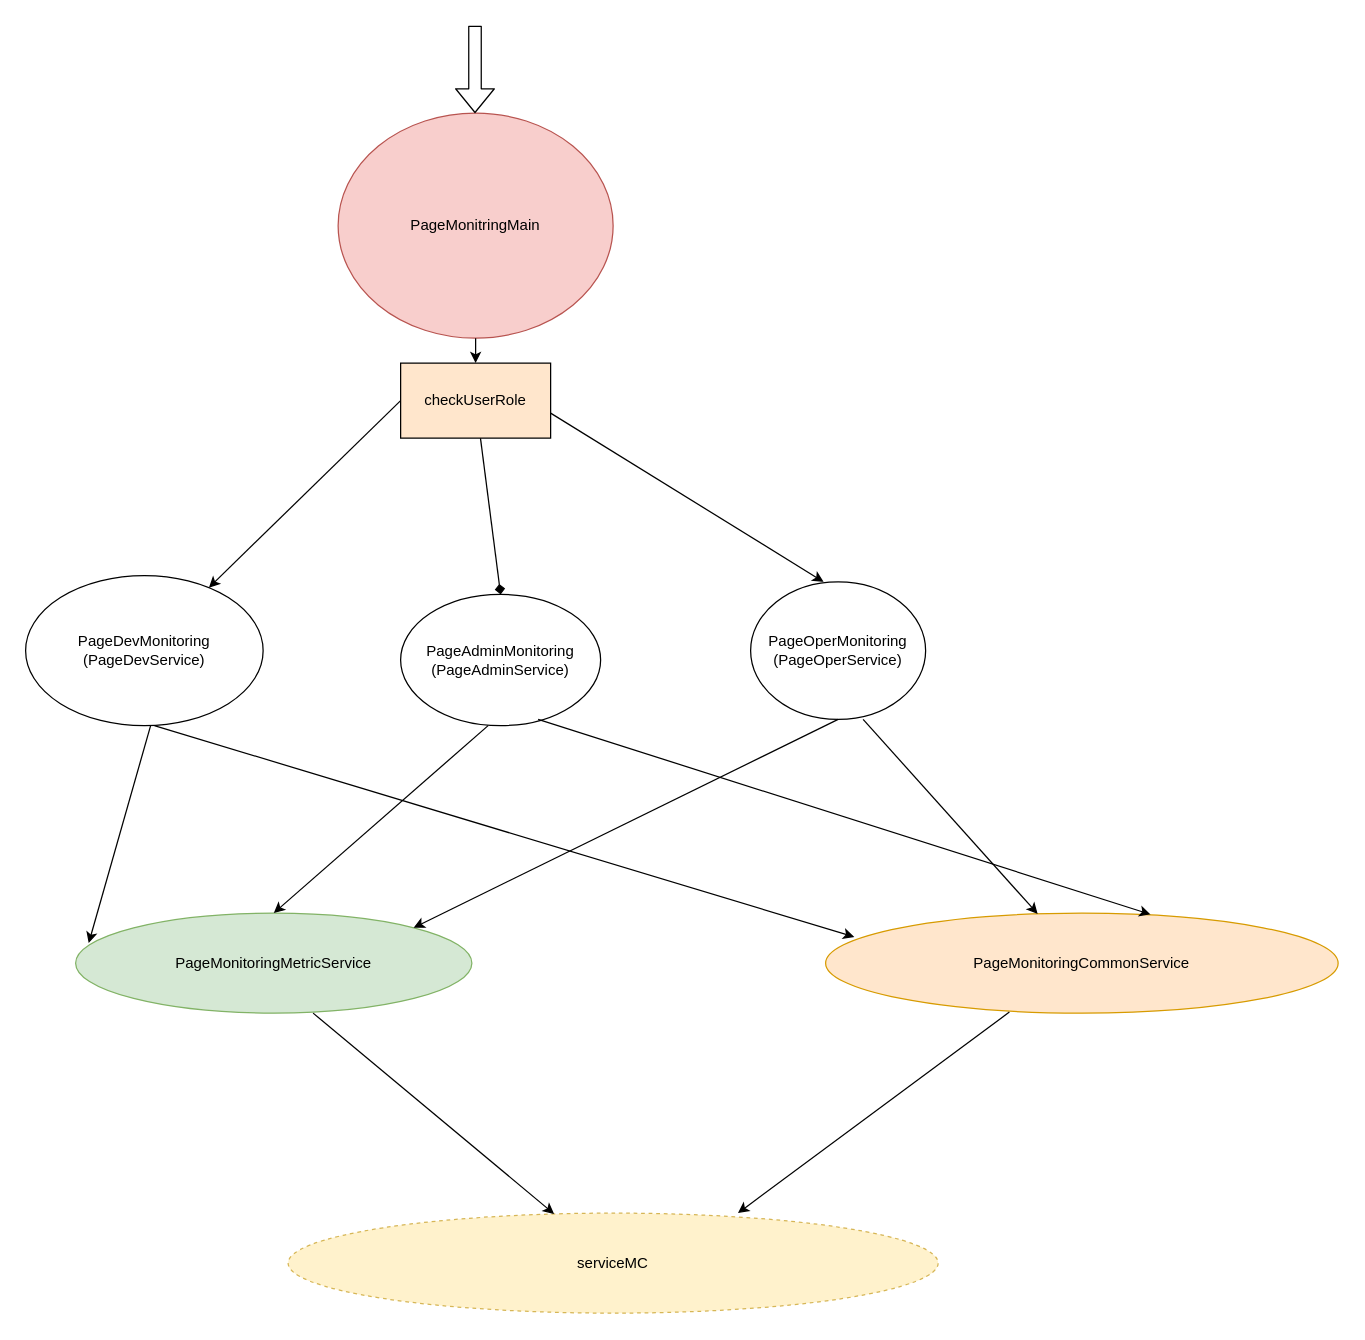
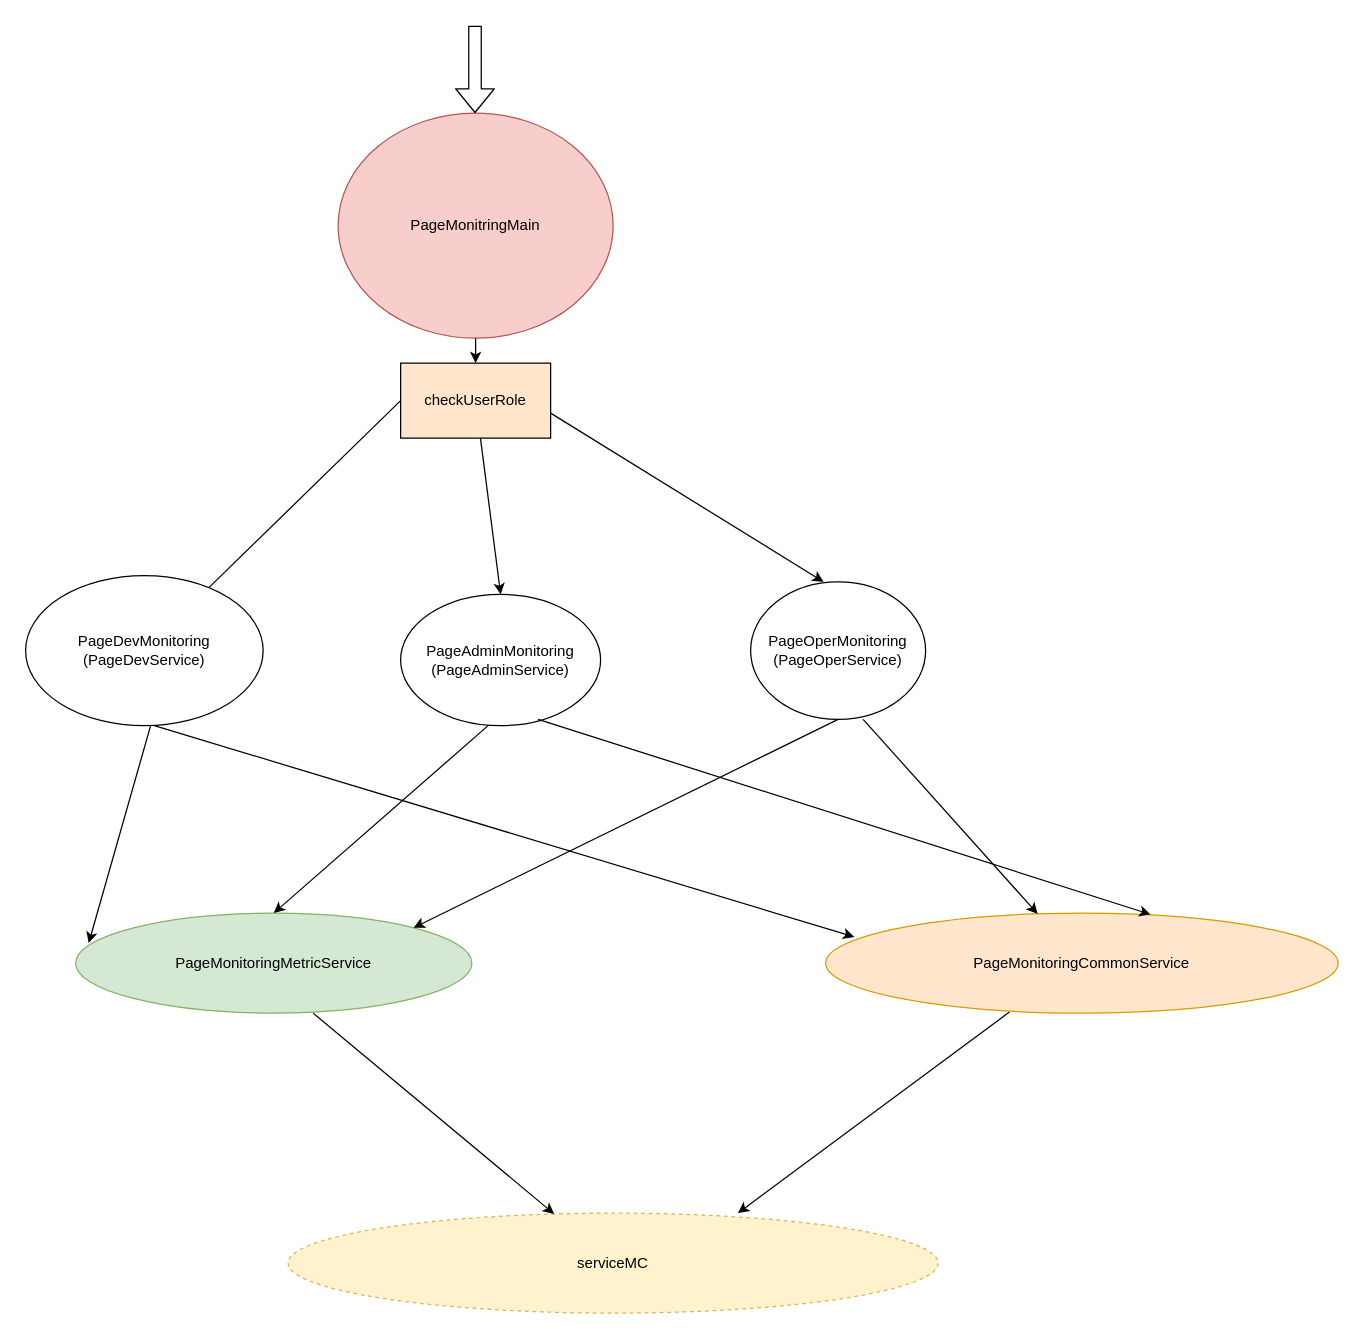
  <mxCell id="0" />
  <mxCell id="1" parent="0" />
  <mxCell id="2" value="PageMonitringMain" style="ellipse;whiteSpace=wrap;html=1;fillColor=#f8cecc;strokeColor=#b85450;" parent="1" vertex="1"><mxGeometry x="270" y="90" width="220" height="180" as="geometry" /></mxCell>
  <mxCell id="3" value="PageDevMonitoring&lt;br&gt;(PageDevService)" style="ellipse;whiteSpace=wrap;html=1;" vertex="1" parent="1"><mxGeometry x="20" y="460" width="190" height="120" as="geometry" /></mxCell>
  <mxCell id="4" value="&lt;span style=&quot;white-space: normal&quot;&gt;PageAdminMonitoring&lt;br&gt;(PageAdminService)&lt;br&gt;&lt;/span&gt;" style="ellipse;whiteSpace=wrap;html=1;" vertex="1" parent="1"><mxGeometry x="320" y="475" width="160" height="105" as="geometry" /></mxCell>
  <mxCell id="5" value="&lt;span style=&quot;white-space: normal&quot;&gt;PageOperMonitoring&lt;br&gt;(PageOperService)&lt;br&gt;&lt;/span&gt;" style="ellipse;whiteSpace=wrap;html=1;" vertex="1" parent="1"><mxGeometry x="600" y="465" width="140" height="110" as="geometry" /></mxCell>
  <mxCell id="6" value="" style="endArrow=classic;html=1;entryX=0.417;entryY=0;entryDx=0;entryDy=0;entryPerimeter=0;" edge="1" parent="1" target="5"><mxGeometry width="50" height="50" relative="1" as="geometry"><mxPoint x="440" y="330" as="sourcePoint" /><mxPoint x="590" y="190" as="targetPoint" /><Array as="points" /></mxGeometry></mxCell>
- <mxCell id="7" value="" style="endArrow=diamond;html=1;entryX=0.5;entryY=0;entryDx=0;entryDy=0;" edge="1" parent="1" source="10" target="4"><mxGeometry width="50" height="50" relative="1" as="geometry"><mxPoint x="380" y="270" as="sourcePoint" /><mxPoint x="430" y="220" as="targetPoint" /></mxGeometry></mxCell>
- <mxCell id="8" value="" style="endArrow=classic;html=1;exitX=0;exitY=0.5;exitDx=0;exitDy=0;" edge="1" parent="1" source="10" target="3"><mxGeometry width="50" height="50" relative="1" as="geometry"><mxPoint x="310" y="250" as="sourcePoint" /><mxPoint x="360" y="200" as="targetPoint" /></mxGeometry></mxCell>
+ <mxCell id="7" value="" style="endArrow=classic;html=1;entryX=0.5;entryY=0;entryDx=0;entryDy=0;" edge="1" parent="1" source="10" target="4"><mxGeometry width="50" height="50" relative="1" as="geometry"><mxPoint x="380" y="270" as="sourcePoint" /><mxPoint x="430" y="220" as="targetPoint" /></mxGeometry></mxCell>
+ <mxCell id="8" value="" style="endArrow=none;html=1;exitX=0;exitY=0.5;exitDx=0;exitDy=0;" edge="1" parent="1" source="10" target="3"><mxGeometry width="50" height="50" relative="1" as="geometry"><mxPoint x="310" y="250" as="sourcePoint" /><mxPoint x="360" y="200" as="targetPoint" /></mxGeometry></mxCell>
  <mxCell id="9" value="" style="shape=flexArrow;endArrow=classic;html=1;" edge="1" parent="1"><mxGeometry width="50" height="50" relative="1" as="geometry"><mxPoint x="379.5" y="20" as="sourcePoint" /><mxPoint x="379.5" y="90" as="targetPoint" /></mxGeometry></mxCell>
  <mxCell id="10" value="checkUserRole" style="rounded=0;whiteSpace=wrap;html=1;fillColor=#ffe6cc;" vertex="1" parent="1"><mxGeometry x="320" y="290" width="120" height="60" as="geometry" /></mxCell>
  <mxCell id="11" value="" style="endArrow=classic;html=1;entryX=0.5;entryY=0;entryDx=0;entryDy=0;" edge="1" parent="1" target="10"><mxGeometry width="50" height="50" relative="1" as="geometry"><mxPoint x="380" y="270" as="sourcePoint" /><mxPoint x="380" y="475" as="targetPoint" /></mxGeometry></mxCell>
  <mxCell id="12" value="PageMonitoringMetricService" style="ellipse;whiteSpace=wrap;html=1;fillColor=#d5e8d4;strokeColor=#82b366;" vertex="1" parent="1"><mxGeometry x="60" y="730" width="317" height="80" as="geometry" /></mxCell>
  <mxCell id="13" value="PageMonitoringCommonService" style="ellipse;whiteSpace=wrap;html=1;fillColor=#ffe6cc;strokeColor=#d79b00;" vertex="1" parent="1"><mxGeometry x="660" y="730" width="410" height="80" as="geometry" /></mxCell>
  <mxCell id="14" value="" style="endArrow=classic;html=1;entryX=0.033;entryY=0.3;entryDx=0;entryDy=0;entryPerimeter=0;" edge="1" parent="1" target="12"><mxGeometry width="50" height="50" relative="1" as="geometry"><mxPoint x="120" y="580" as="sourcePoint" /><mxPoint x="220" y="590" as="targetPoint" /></mxGeometry></mxCell>
  <mxCell id="15" value="" style="endArrow=classic;html=1;entryX=0.5;entryY=0;entryDx=0;entryDy=0;" edge="1" parent="1" target="12"><mxGeometry width="50" height="50" relative="1" as="geometry"><mxPoint x="390" y="580" as="sourcePoint" /><mxPoint x="521.961" y="694" as="targetPoint" /></mxGeometry></mxCell>
  <mxCell id="16" value="" style="endArrow=classic;html=1;entryX=1;entryY=0;entryDx=0;entryDy=0;" edge="1" parent="1" target="12"><mxGeometry width="50" height="50" relative="1" as="geometry"><mxPoint x="670" y="575" as="sourcePoint" /><mxPoint x="801.961" y="689" as="targetPoint" /></mxGeometry></mxCell>
  <mxCell id="17" value="" style="endArrow=classic;html=1;entryX=0.056;entryY=0.238;entryDx=0;entryDy=0;entryPerimeter=0;exitX=0.542;exitY=1;exitDx=0;exitDy=0;exitPerimeter=0;" edge="1" parent="1" source="3" target="13"><mxGeometry width="50" height="50" relative="1" as="geometry"><mxPoint x="90" y="580" as="sourcePoint" /><mxPoint x="140" y="530" as="targetPoint" /></mxGeometry></mxCell>
  <mxCell id="18" value="" style="endArrow=classic;html=1;" edge="1" parent="1" target="13"><mxGeometry width="50" height="50" relative="1" as="geometry"><mxPoint x="690" y="575" as="sourcePoint" /><mxPoint x="610" y="794" as="targetPoint" /></mxGeometry></mxCell>
  <mxCell id="19" value="" style="endArrow=classic;html=1;entryX=0.634;entryY=0.013;entryDx=0;entryDy=0;entryPerimeter=0;" edge="1" parent="1" target="13"><mxGeometry width="50" height="50" relative="1" as="geometry"><mxPoint x="430" y="575" as="sourcePoint" /><mxPoint x="480" y="525" as="targetPoint" /></mxGeometry></mxCell>
  <mxCell id="20" value="serviceMC" style="ellipse;whiteSpace=wrap;html=1;fillColor=#fff2cc;strokeColor=#d6b656;dashed=1;" vertex="1" parent="1"><mxGeometry x="230" y="970" width="520" height="80" as="geometry" /></mxCell>
  <mxCell id="21" value="" style="endArrow=classic;html=1;" edge="1" parent="1" target="20"><mxGeometry width="50" height="50" relative="1" as="geometry"><mxPoint x="250" y="810" as="sourcePoint" /><mxPoint x="300" y="760" as="targetPoint" /></mxGeometry></mxCell>
  <mxCell id="22" value="" style="endArrow=classic;html=1;entryX=0.692;entryY=0;entryDx=0;entryDy=0;entryPerimeter=0;" edge="1" parent="1" target="20"><mxGeometry width="50" height="50" relative="1" as="geometry"><mxPoint x="807" y="809.18" as="sourcePoint" /><mxPoint x="600" y="950" as="targetPoint" /></mxGeometry></mxCell>
